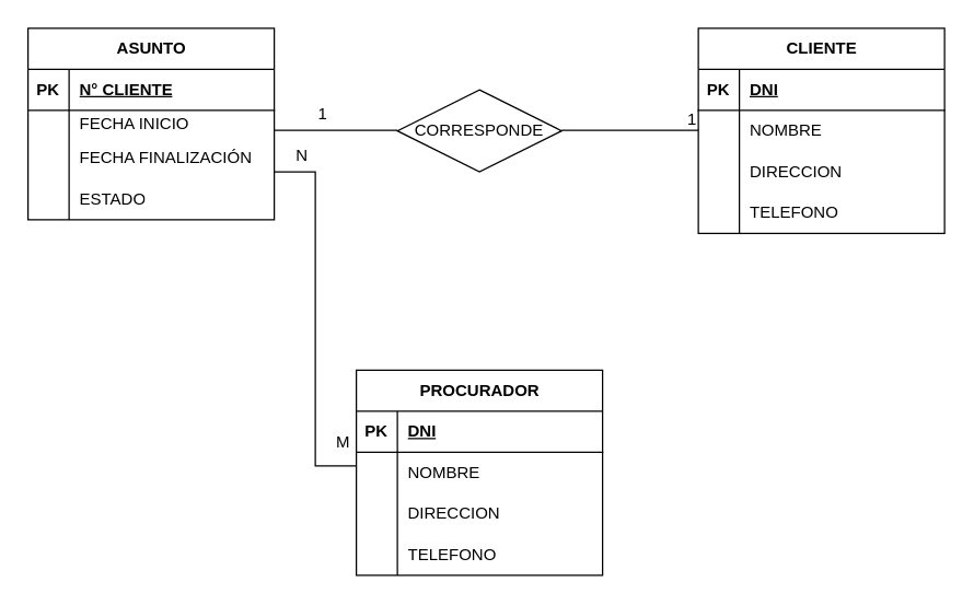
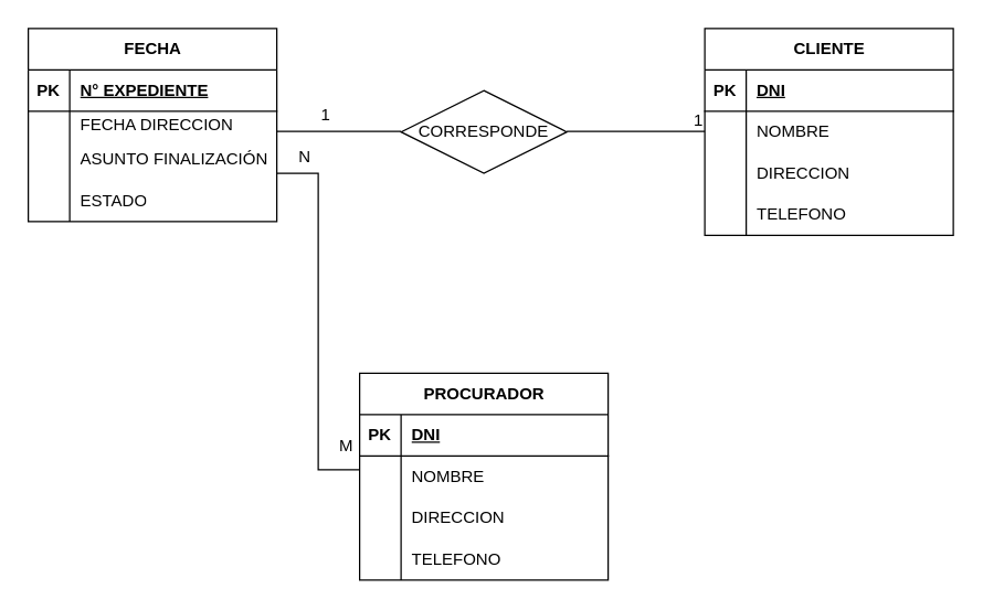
  <mxCell id="0" />
  <mxCell id="1" parent="0" />
- <mxCell id="2" value="ASUNTO" style="shape=table;startSize=30;container=1;collapsible=1;childLayout=tableLayout;fixedRows=1;rowLines=0;fontStyle=1;align=center;resizeLast=1;html=1;" parent="1" vertex="1"><mxGeometry x="20" y="20" width="180" height="140" as="geometry" /></mxCell>
+ <mxCell id="2" value="FECHA" style="shape=table;startSize=30;container=1;collapsible=1;childLayout=tableLayout;fixedRows=1;rowLines=0;fontStyle=1;align=center;resizeLast=1;html=1;" parent="1" vertex="1"><mxGeometry x="20" y="20" width="180" height="140" as="geometry" /></mxCell>
  <mxCell id="3" value="" style="shape=tableRow;horizontal=0;startSize=0;swimlaneHead=0;swimlaneBody=0;fillColor=none;collapsible=0;dropTarget=0;points=[[0,0.5],[1,0.5]];portConstraint=eastwest;top=0;left=0;right=0;bottom=1;" parent="2" vertex="1"><mxGeometry y="30" width="180" height="30" as="geometry" /></mxCell>
  <mxCell id="4" value="PK" style="shape=partialRectangle;connectable=0;fillColor=none;top=0;left=0;bottom=0;right=0;fontStyle=1;overflow=hidden;whiteSpace=wrap;html=1;" parent="3" vertex="1"><mxGeometry width="30" height="30" as="geometry"><mxRectangle width="30" height="30" as="alternateBounds" /></mxGeometry></mxCell>
- <mxCell id="5" value="N° CLIENTE" style="shape=partialRectangle;connectable=0;fillColor=none;top=0;left=0;bottom=0;right=0;align=left;spacingLeft=6;fontStyle=5;overflow=hidden;whiteSpace=wrap;html=1;" parent="3" vertex="1"><mxGeometry x="30" width="150" height="30" as="geometry"><mxRectangle width="150" height="30" as="alternateBounds" /></mxGeometry></mxCell>
+ <mxCell id="5" value="N° EXPEDIENTE" style="shape=partialRectangle;connectable=0;fillColor=none;top=0;left=0;bottom=0;right=0;align=left;spacingLeft=6;fontStyle=5;overflow=hidden;whiteSpace=wrap;html=1;" parent="3" vertex="1"><mxGeometry x="30" width="150" height="30" as="geometry"><mxRectangle width="150" height="30" as="alternateBounds" /></mxGeometry></mxCell>
  <mxCell id="6" value="" style="shape=tableRow;horizontal=0;startSize=0;swimlaneHead=0;swimlaneBody=0;fillColor=none;collapsible=0;dropTarget=0;points=[[0,0.5],[1,0.5]];portConstraint=eastwest;top=0;left=0;right=0;bottom=0;" parent="2" vertex="1"><mxGeometry y="60" width="180" height="20" as="geometry" /></mxCell>
  <mxCell id="7" value="" style="shape=partialRectangle;connectable=0;fillColor=none;top=0;left=0;bottom=0;right=0;editable=1;overflow=hidden;whiteSpace=wrap;html=1;" parent="6" vertex="1"><mxGeometry width="30" height="20" as="geometry"><mxRectangle width="30" height="20" as="alternateBounds" /></mxGeometry></mxCell>
- <mxCell id="8" value="FECHA INICIO" style="shape=partialRectangle;connectable=0;fillColor=none;top=0;left=0;bottom=0;right=0;align=left;spacingLeft=6;overflow=hidden;whiteSpace=wrap;html=1;" parent="6" vertex="1"><mxGeometry x="30" width="150" height="20" as="geometry"><mxRectangle width="150" height="20" as="alternateBounds" /></mxGeometry></mxCell>
+ <mxCell id="8" value="FECHA DIRECCION" style="shape=partialRectangle;connectable=0;fillColor=none;top=0;left=0;bottom=0;right=0;align=left;spacingLeft=6;overflow=hidden;whiteSpace=wrap;html=1;" parent="6" vertex="1"><mxGeometry x="30" width="150" height="20" as="geometry"><mxRectangle width="150" height="20" as="alternateBounds" /></mxGeometry></mxCell>
  <mxCell id="9" value="" style="shape=tableRow;horizontal=0;startSize=0;swimlaneHead=0;swimlaneBody=0;fillColor=none;collapsible=0;dropTarget=0;points=[[0,0.5],[1,0.5]];portConstraint=eastwest;top=0;left=0;right=0;bottom=0;" parent="2" vertex="1"><mxGeometry y="80" width="180" height="30" as="geometry" /></mxCell>
  <mxCell id="10" value="" style="shape=partialRectangle;connectable=0;fillColor=none;top=0;left=0;bottom=0;right=0;editable=1;overflow=hidden;whiteSpace=wrap;html=1;" parent="9" vertex="1"><mxGeometry width="30" height="30" as="geometry"><mxRectangle width="30" height="30" as="alternateBounds" /></mxGeometry></mxCell>
- <mxCell id="11" value="FECHA FINALIZACIÓN" style="shape=partialRectangle;connectable=0;fillColor=none;top=0;left=0;bottom=0;right=0;align=left;spacingLeft=6;overflow=hidden;whiteSpace=wrap;html=1;" parent="9" vertex="1"><mxGeometry x="30" width="150" height="30" as="geometry"><mxRectangle width="150" height="30" as="alternateBounds" /></mxGeometry></mxCell>
+ <mxCell id="11" value="ASUNTO FINALIZACIÓN" style="shape=partialRectangle;connectable=0;fillColor=none;top=0;left=0;bottom=0;right=0;align=left;spacingLeft=6;overflow=hidden;whiteSpace=wrap;html=1;" parent="9" vertex="1"><mxGeometry x="30" width="150" height="30" as="geometry"><mxRectangle width="150" height="30" as="alternateBounds" /></mxGeometry></mxCell>
  <mxCell id="12" value="" style="shape=tableRow;horizontal=0;startSize=0;swimlaneHead=0;swimlaneBody=0;fillColor=none;collapsible=0;dropTarget=0;points=[[0,0.5],[1,0.5]];portConstraint=eastwest;top=0;left=0;right=0;bottom=0;" parent="2" vertex="1"><mxGeometry y="110" width="180" height="30" as="geometry" /></mxCell>
  <mxCell id="13" value="" style="shape=partialRectangle;connectable=0;fillColor=none;top=0;left=0;bottom=0;right=0;editable=1;overflow=hidden;whiteSpace=wrap;html=1;" parent="12" vertex="1"><mxGeometry width="30" height="30" as="geometry"><mxRectangle width="30" height="30" as="alternateBounds" /></mxGeometry></mxCell>
  <mxCell id="14" value="ESTADO" style="shape=partialRectangle;connectable=0;fillColor=none;top=0;left=0;bottom=0;right=0;align=left;spacingLeft=6;overflow=hidden;whiteSpace=wrap;html=1;" parent="12" vertex="1"><mxGeometry x="30" width="150" height="30" as="geometry"><mxRectangle width="150" height="30" as="alternateBounds" /></mxGeometry></mxCell>
  <mxCell id="15" value="CORRESPONDE" style="shape=rhombus;perimeter=rhombusPerimeter;whiteSpace=wrap;html=1;align=center;" parent="1" vertex="1"><mxGeometry x="290" y="65" width="120" height="60" as="geometry" /></mxCell>
  <mxCell id="16" value="CLIENTE" style="shape=table;startSize=30;container=1;collapsible=1;childLayout=tableLayout;fixedRows=1;rowLines=0;fontStyle=1;align=center;resizeLast=1;html=1;" parent="1" vertex="1"><mxGeometry x="510" y="20" width="180" height="150" as="geometry" /></mxCell>
  <mxCell id="17" value="" style="shape=tableRow;horizontal=0;startSize=0;swimlaneHead=0;swimlaneBody=0;fillColor=none;collapsible=0;dropTarget=0;points=[[0,0.5],[1,0.5]];portConstraint=eastwest;top=0;left=0;right=0;bottom=1;" parent="16" vertex="1"><mxGeometry y="30" width="180" height="30" as="geometry" /></mxCell>
  <mxCell id="18" value="PK" style="shape=partialRectangle;connectable=0;fillColor=none;top=0;left=0;bottom=0;right=0;fontStyle=1;overflow=hidden;whiteSpace=wrap;html=1;" parent="17" vertex="1"><mxGeometry width="30" height="30" as="geometry"><mxRectangle width="30" height="30" as="alternateBounds" /></mxGeometry></mxCell>
  <mxCell id="19" value="DNI" style="shape=partialRectangle;connectable=0;fillColor=none;top=0;left=0;bottom=0;right=0;align=left;spacingLeft=6;fontStyle=5;overflow=hidden;whiteSpace=wrap;html=1;" parent="17" vertex="1"><mxGeometry x="30" width="150" height="30" as="geometry"><mxRectangle width="150" height="30" as="alternateBounds" /></mxGeometry></mxCell>
  <mxCell id="20" value="" style="shape=tableRow;horizontal=0;startSize=0;swimlaneHead=0;swimlaneBody=0;fillColor=none;collapsible=0;dropTarget=0;points=[[0,0.5],[1,0.5]];portConstraint=eastwest;top=0;left=0;right=0;bottom=0;" parent="16" vertex="1"><mxGeometry y="60" width="180" height="30" as="geometry" /></mxCell>
  <mxCell id="21" value="" style="shape=partialRectangle;connectable=0;fillColor=none;top=0;left=0;bottom=0;right=0;editable=1;overflow=hidden;whiteSpace=wrap;html=1;" parent="20" vertex="1"><mxGeometry width="30" height="30" as="geometry"><mxRectangle width="30" height="30" as="alternateBounds" /></mxGeometry></mxCell>
  <mxCell id="22" value="NOMBRE" style="shape=partialRectangle;connectable=0;fillColor=none;top=0;left=0;bottom=0;right=0;align=left;spacingLeft=6;overflow=hidden;whiteSpace=wrap;html=1;" parent="20" vertex="1"><mxGeometry x="30" width="150" height="30" as="geometry"><mxRectangle width="150" height="30" as="alternateBounds" /></mxGeometry></mxCell>
  <mxCell id="23" value="" style="shape=tableRow;horizontal=0;startSize=0;swimlaneHead=0;swimlaneBody=0;fillColor=none;collapsible=0;dropTarget=0;points=[[0,0.5],[1,0.5]];portConstraint=eastwest;top=0;left=0;right=0;bottom=0;" parent="16" vertex="1"><mxGeometry y="90" width="180" height="30" as="geometry" /></mxCell>
  <mxCell id="24" value="" style="shape=partialRectangle;connectable=0;fillColor=none;top=0;left=0;bottom=0;right=0;editable=1;overflow=hidden;whiteSpace=wrap;html=1;" parent="23" vertex="1"><mxGeometry width="30" height="30" as="geometry"><mxRectangle width="30" height="30" as="alternateBounds" /></mxGeometry></mxCell>
  <mxCell id="25" value="DIRECCION" style="shape=partialRectangle;connectable=0;fillColor=none;top=0;left=0;bottom=0;right=0;align=left;spacingLeft=6;overflow=hidden;whiteSpace=wrap;html=1;" parent="23" vertex="1"><mxGeometry x="30" width="150" height="30" as="geometry"><mxRectangle width="150" height="30" as="alternateBounds" /></mxGeometry></mxCell>
  <mxCell id="26" value="" style="shape=tableRow;horizontal=0;startSize=0;swimlaneHead=0;swimlaneBody=0;fillColor=none;collapsible=0;dropTarget=0;points=[[0,0.5],[1,0.5]];portConstraint=eastwest;top=0;left=0;right=0;bottom=0;" parent="16" vertex="1"><mxGeometry y="120" width="180" height="30" as="geometry" /></mxCell>
  <mxCell id="27" value="" style="shape=partialRectangle;connectable=0;fillColor=none;top=0;left=0;bottom=0;right=0;editable=1;overflow=hidden;whiteSpace=wrap;html=1;" parent="26" vertex="1"><mxGeometry width="30" height="30" as="geometry"><mxRectangle width="30" height="30" as="alternateBounds" /></mxGeometry></mxCell>
  <mxCell id="28" value="TELEFONO" style="shape=partialRectangle;connectable=0;fillColor=none;top=0;left=0;bottom=0;right=0;align=left;spacingLeft=6;overflow=hidden;whiteSpace=wrap;html=1;" parent="26" vertex="1"><mxGeometry x="30" width="150" height="30" as="geometry"><mxRectangle width="150" height="30" as="alternateBounds" /></mxGeometry></mxCell>
  <mxCell id="29" value="PROCURADOR" style="shape=table;startSize=30;container=1;collapsible=1;childLayout=tableLayout;fixedRows=1;rowLines=0;fontStyle=1;align=center;resizeLast=1;html=1;" parent="1" vertex="1"><mxGeometry x="260" y="270" width="180" height="150" as="geometry" /></mxCell>
  <mxCell id="30" value="" style="shape=tableRow;horizontal=0;startSize=0;swimlaneHead=0;swimlaneBody=0;fillColor=none;collapsible=0;dropTarget=0;points=[[0,0.5],[1,0.5]];portConstraint=eastwest;top=0;left=0;right=0;bottom=1;" parent="29" vertex="1"><mxGeometry y="30" width="180" height="30" as="geometry" /></mxCell>
  <mxCell id="31" value="PK" style="shape=partialRectangle;connectable=0;fillColor=none;top=0;left=0;bottom=0;right=0;fontStyle=1;overflow=hidden;whiteSpace=wrap;html=1;" parent="30" vertex="1"><mxGeometry width="30" height="30" as="geometry"><mxRectangle width="30" height="30" as="alternateBounds" /></mxGeometry></mxCell>
  <mxCell id="32" value="DNI" style="shape=partialRectangle;connectable=0;fillColor=none;top=0;left=0;bottom=0;right=0;align=left;spacingLeft=6;fontStyle=5;overflow=hidden;whiteSpace=wrap;html=1;" parent="30" vertex="1"><mxGeometry x="30" width="150" height="30" as="geometry"><mxRectangle width="150" height="30" as="alternateBounds" /></mxGeometry></mxCell>
  <mxCell id="33" value="" style="shape=tableRow;horizontal=0;startSize=0;swimlaneHead=0;swimlaneBody=0;fillColor=none;collapsible=0;dropTarget=0;points=[[0,0.5],[1,0.5]];portConstraint=eastwest;top=0;left=0;right=0;bottom=0;" parent="29" vertex="1"><mxGeometry y="60" width="180" height="30" as="geometry" /></mxCell>
  <mxCell id="34" value="" style="shape=partialRectangle;connectable=0;fillColor=none;top=0;left=0;bottom=0;right=0;editable=1;overflow=hidden;whiteSpace=wrap;html=1;" parent="33" vertex="1"><mxGeometry width="30" height="30" as="geometry"><mxRectangle width="30" height="30" as="alternateBounds" /></mxGeometry></mxCell>
  <mxCell id="35" value="NOMBRE" style="shape=partialRectangle;connectable=0;fillColor=none;top=0;left=0;bottom=0;right=0;align=left;spacingLeft=6;overflow=hidden;whiteSpace=wrap;html=1;" parent="33" vertex="1"><mxGeometry x="30" width="150" height="30" as="geometry"><mxRectangle width="150" height="30" as="alternateBounds" /></mxGeometry></mxCell>
  <mxCell id="36" value="" style="shape=tableRow;horizontal=0;startSize=0;swimlaneHead=0;swimlaneBody=0;fillColor=none;collapsible=0;dropTarget=0;points=[[0,0.5],[1,0.5]];portConstraint=eastwest;top=0;left=0;right=0;bottom=0;" parent="29" vertex="1"><mxGeometry y="90" width="180" height="30" as="geometry" /></mxCell>
  <mxCell id="37" value="" style="shape=partialRectangle;connectable=0;fillColor=none;top=0;left=0;bottom=0;right=0;editable=1;overflow=hidden;whiteSpace=wrap;html=1;" parent="36" vertex="1"><mxGeometry width="30" height="30" as="geometry"><mxRectangle width="30" height="30" as="alternateBounds" /></mxGeometry></mxCell>
  <mxCell id="38" value="DIRECCION" style="shape=partialRectangle;connectable=0;fillColor=none;top=0;left=0;bottom=0;right=0;align=left;spacingLeft=6;overflow=hidden;whiteSpace=wrap;html=1;" parent="36" vertex="1"><mxGeometry x="30" width="150" height="30" as="geometry"><mxRectangle width="150" height="30" as="alternateBounds" /></mxGeometry></mxCell>
  <mxCell id="39" value="" style="shape=tableRow;horizontal=0;startSize=0;swimlaneHead=0;swimlaneBody=0;fillColor=none;collapsible=0;dropTarget=0;points=[[0,0.5],[1,0.5]];portConstraint=eastwest;top=0;left=0;right=0;bottom=0;" parent="29" vertex="1"><mxGeometry y="120" width="180" height="30" as="geometry" /></mxCell>
  <mxCell id="40" value="" style="shape=partialRectangle;connectable=0;fillColor=none;top=0;left=0;bottom=0;right=0;editable=1;overflow=hidden;whiteSpace=wrap;html=1;" parent="39" vertex="1"><mxGeometry width="30" height="30" as="geometry"><mxRectangle width="30" height="30" as="alternateBounds" /></mxGeometry></mxCell>
  <mxCell id="41" value="TELEFONO" style="shape=partialRectangle;connectable=0;fillColor=none;top=0;left=0;bottom=0;right=0;align=left;spacingLeft=6;overflow=hidden;whiteSpace=wrap;html=1;" parent="39" vertex="1"><mxGeometry x="30" width="150" height="30" as="geometry"><mxRectangle width="150" height="30" as="alternateBounds" /></mxGeometry></mxCell>
  <mxCell id="42" value="" style="endArrow=none;html=1;rounded=0;" parent="1" edge="1"><mxGeometry relative="1" as="geometry"><mxPoint x="200" y="94.5" as="sourcePoint" /><mxPoint x="290" y="94.5" as="targetPoint" /></mxGeometry></mxCell>
  <mxCell id="43" value="1" style="resizable=0;html=1;whiteSpace=wrap;align=right;verticalAlign=bottom;" parent="42" connectable="0" vertex="1"><mxGeometry x="1" relative="1" as="geometry"><mxPoint x="-50" y="-4" as="offset" /></mxGeometry></mxCell>
  <mxCell id="44" value="" style="endArrow=none;html=1;rounded=0;" parent="1" edge="1"><mxGeometry relative="1" as="geometry"><mxPoint x="410" y="94.5" as="sourcePoint" /><mxPoint x="510" y="94.5" as="targetPoint" /></mxGeometry></mxCell>
  <mxCell id="45" value="1" style="resizable=0;html=1;whiteSpace=wrap;align=right;verticalAlign=bottom;" parent="44" connectable="0" vertex="1"><mxGeometry x="1" relative="1" as="geometry" /></mxCell>
  <mxCell id="46" value="" style="edgeStyle=entityRelationEdgeStyle;fontSize=12;html=1;endArrow=none;startArrow=none;rounded=0;exitX=1.02;exitY=0.82;exitDx=0;exitDy=0;exitPerimeter=0;startFill=0;endFill=0;" parent="1" edge="1"><mxGeometry width="100" height="100" relative="1" as="geometry"><mxPoint x="200" y="125" as="sourcePoint" /><mxPoint x="260" y="340" as="targetPoint" /><Array as="points"><mxPoint x="216.4" y="115" /><mxPoint x="220" y="230" /><mxPoint x="230" y="225" /><mxPoint x="230" y="335" /><mxPoint x="220" y="175" /><mxPoint x="220" y="225" /><mxPoint x="240" y="335" /></Array></mxGeometry></mxCell>
  <mxCell id="47" value="N" style="text;html=1;align=center;verticalAlign=middle;resizable=0;points=[];autosize=1;strokeColor=none;fillColor=none;" parent="1" vertex="1"><mxGeometry x="205" y="98" width="30" height="30" as="geometry" /></mxCell>
  <mxCell id="48" value="M" style="text;html=1;align=center;verticalAlign=middle;resizable=0;points=[];autosize=1;strokeColor=none;fillColor=none;" parent="1" vertex="1"><mxGeometry x="235" y="308" width="30" height="30" as="geometry" /></mxCell>
